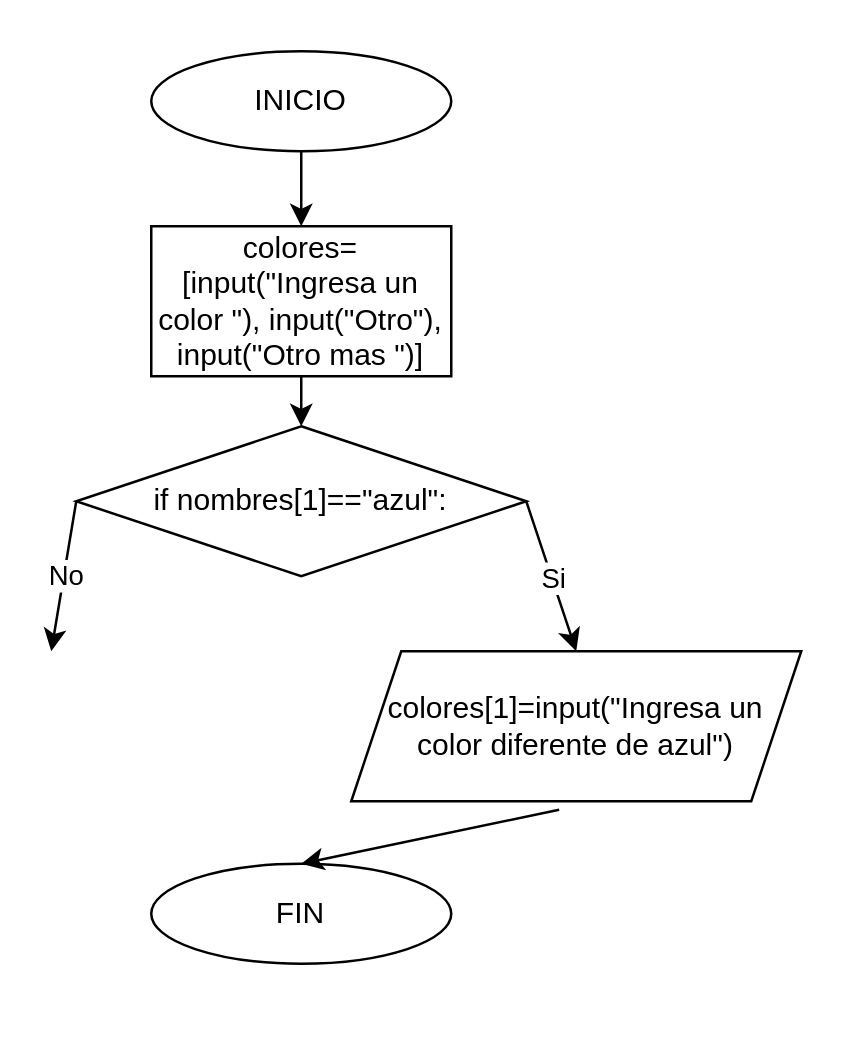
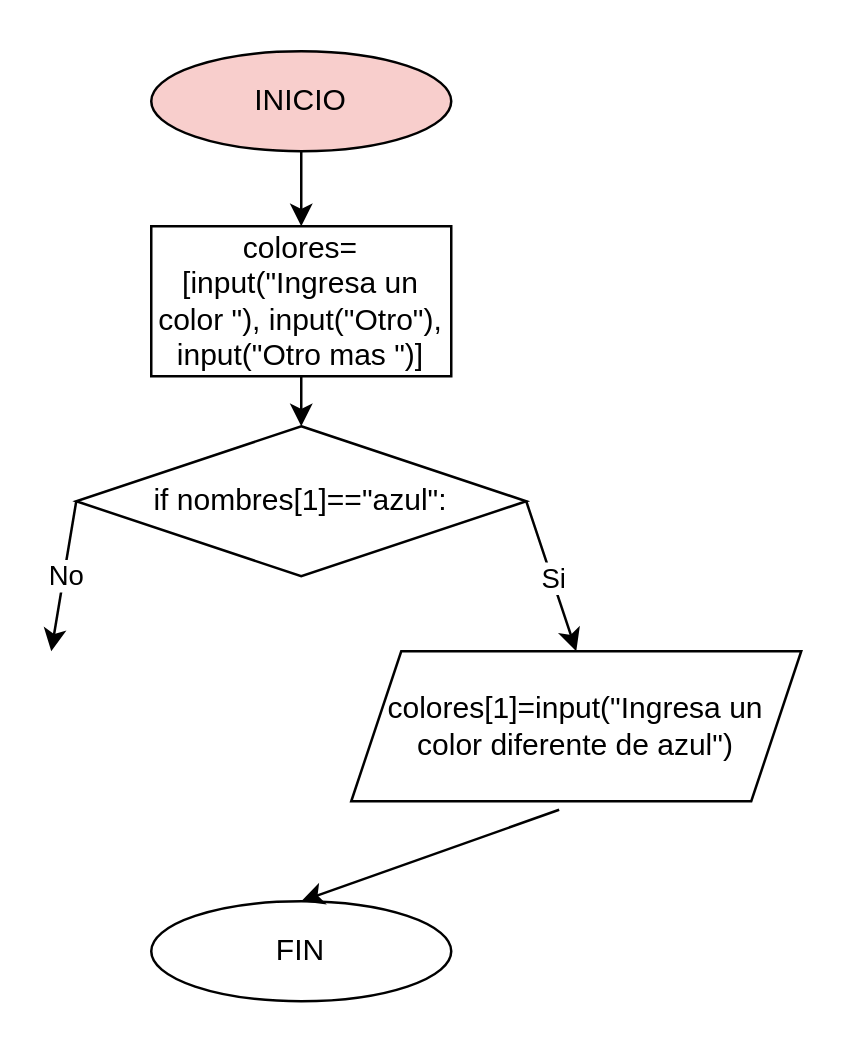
  <mxCell id="0" />
  <mxCell id="1" parent="0" />
- <mxCell id="2" value="INICIO" style="ellipse;whiteSpace=wrap;html=1;" parent="1" vertex="1"><mxGeometry x="60" y="20" width="120" height="40" as="geometry" /></mxCell>
+ <mxCell id="2" value="INICIO" style="ellipse;whiteSpace=wrap;html=1;fillColor=#f8cecc;" parent="1" vertex="1"><mxGeometry x="60" y="20" width="120" height="40" as="geometry" /></mxCell>
  <mxCell id="3" value="colores=[input(&quot;Ingresa un color &quot;), input(&quot;Otro&quot;), input(&quot;Otro mas &quot;)]" style="rounded=0;whiteSpace=wrap;html=1;" parent="1" vertex="1"><mxGeometry x="60" y="90" width="120" height="60" as="geometry" /></mxCell>
  <mxCell id="4" value="" style="endArrow=classic;html=1;rounded=0;exitX=0.5;exitY=1;exitDx=0;exitDy=0;entryX=0.5;entryY=0;entryDx=0;entryDy=0;" parent="1" source="2" target="3" edge="1"><mxGeometry width="50" height="50" relative="1" as="geometry"><mxPoint x="100" y="80" as="sourcePoint" /><mxPoint x="150" y="30" as="targetPoint" /></mxGeometry></mxCell>
  <mxCell id="5" value="if nombres[1]==&quot;azul&quot;:" style="rhombus;whiteSpace=wrap;html=1;" parent="1" vertex="1"><mxGeometry x="30" y="170" width="180" height="60" as="geometry" /></mxCell>
  <mxCell id="6" value="colores[1]=input(&quot;Ingresa un color diferente de azul&quot;)" style="shape=parallelogram;perimeter=parallelogramPerimeter;whiteSpace=wrap;html=1;fixedSize=1;" parent="1" vertex="1"><mxGeometry x="140" y="260" width="180" height="60" as="geometry" /></mxCell>
  <mxCell id="7" value="" style="endArrow=classic;html=1;rounded=0;exitX=1;exitY=0.5;exitDx=0;exitDy=0;entryX=0.5;entryY=0;entryDx=0;entryDy=0;" parent="1" source="5" target="6" edge="1"><mxGeometry relative="1" as="geometry"><mxPoint x="70" y="220" as="sourcePoint" /><mxPoint x="170" y="220" as="targetPoint" /></mxGeometry></mxCell>
  <mxCell id="8" value="Si" style="edgeLabel;resizable=0;html=1;;align=center;verticalAlign=middle;" parent="7" connectable="0" vertex="1"><mxGeometry relative="1" as="geometry" /></mxCell>
  <mxCell id="9" value="" style="endArrow=classic;html=1;rounded=0;exitX=0;exitY=0.5;exitDx=0;exitDy=0;entryX=0.5;entryY=0;entryDx=0;entryDy=0;" parent="1" source="5" edge="1"><mxGeometry relative="1" as="geometry"><mxPoint x="140" y="250" as="sourcePoint" /><mxPoint x="20" y="260" as="targetPoint" /></mxGeometry></mxCell>
  <mxCell id="10" value="No" style="edgeLabel;resizable=0;html=1;;align=center;verticalAlign=middle;" parent="9" connectable="0" vertex="1"><mxGeometry relative="1" as="geometry" /></mxCell>
  <mxCell id="11" value="" style="endArrow=classic;html=1;rounded=0;exitX=0.5;exitY=1;exitDx=0;exitDy=0;entryX=0.5;entryY=0;entryDx=0;entryDy=0;" parent="1" source="3" target="5" edge="1"><mxGeometry width="50" height="50" relative="1" as="geometry"><mxPoint x="160" y="270" as="sourcePoint" /><mxPoint x="210" y="220" as="targetPoint" /></mxGeometry></mxCell>
- <mxCell id="12" value="FIN" style="ellipse;whiteSpace=wrap;html=1;" parent="1" vertex="1"><mxGeometry x="60" y="345" width="120" height="40" as="geometry" /></mxCell>
+ <mxCell id="12" value="FIN" style="ellipse;whiteSpace=wrap;html=1;" parent="1" vertex="1"><mxGeometry x="60" y="360" width="120" height="40" as="geometry" /></mxCell>
  <mxCell id="13" value="" style="endArrow=classic;html=1;rounded=0;exitX=0.462;exitY=1.057;exitDx=0;exitDy=0;exitPerimeter=0;entryX=0.5;entryY=0;entryDx=0;entryDy=0;" parent="1" source="6" target="12" edge="1"><mxGeometry width="50" height="50" relative="1" as="geometry"><mxPoint x="160" y="410" as="sourcePoint" /><mxPoint x="210" y="360" as="targetPoint" /></mxGeometry></mxCell>
